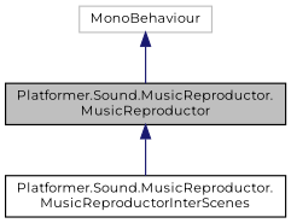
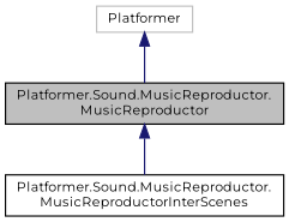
  digraph {
    fontname=Montserrat
    node [color=black fillcolor=white fontname=Montserrat fontsize=10 shape=record style=filled]
    edge [color=midnightblue dir=back fontname=Montserrat fontsize=10 labelfontname=Helvetica labelfontsize=10 style=solid]
    n1 [fillcolor=grey75 fontcolor=black height=0.2 label="Platformer.Sound.MusicReproductor.\lMusicReproductor" width=0.4]
    n2 [height=0.2 label="Platformer.Sound.MusicReproductor.\lMusicReproductorInterScenes" width=0.4]
-   n3 [color=grey75 height=0.2 label=MonoBehaviour width=0.4]
+   n3 [color=grey75 height=0.2 label=Platformer width=0.4]
    n1 -> n2
    n3 -> n1
  }
